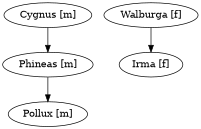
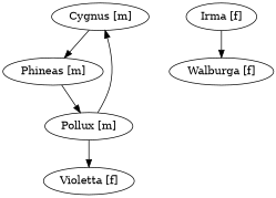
  digraph {
    "Cygnus [m]"
    "Phineas [m]"
    "Pollux [m]"
+   "Violetta [f]"
    "Walburga [f]"
    "Irma [f]"
    "Cygnus [m]" -> "Phineas [m]"
    "Phineas [m]" -> "Pollux [m]"
-   "Walburga [f]" -> "Irma [f]"
+   "Pollux [m]" -> "Cygnus [m]"
+   "Pollux [m]" -> "Violetta [f]"
+   "Irma [f]" -> "Walburga [f]"
  }
